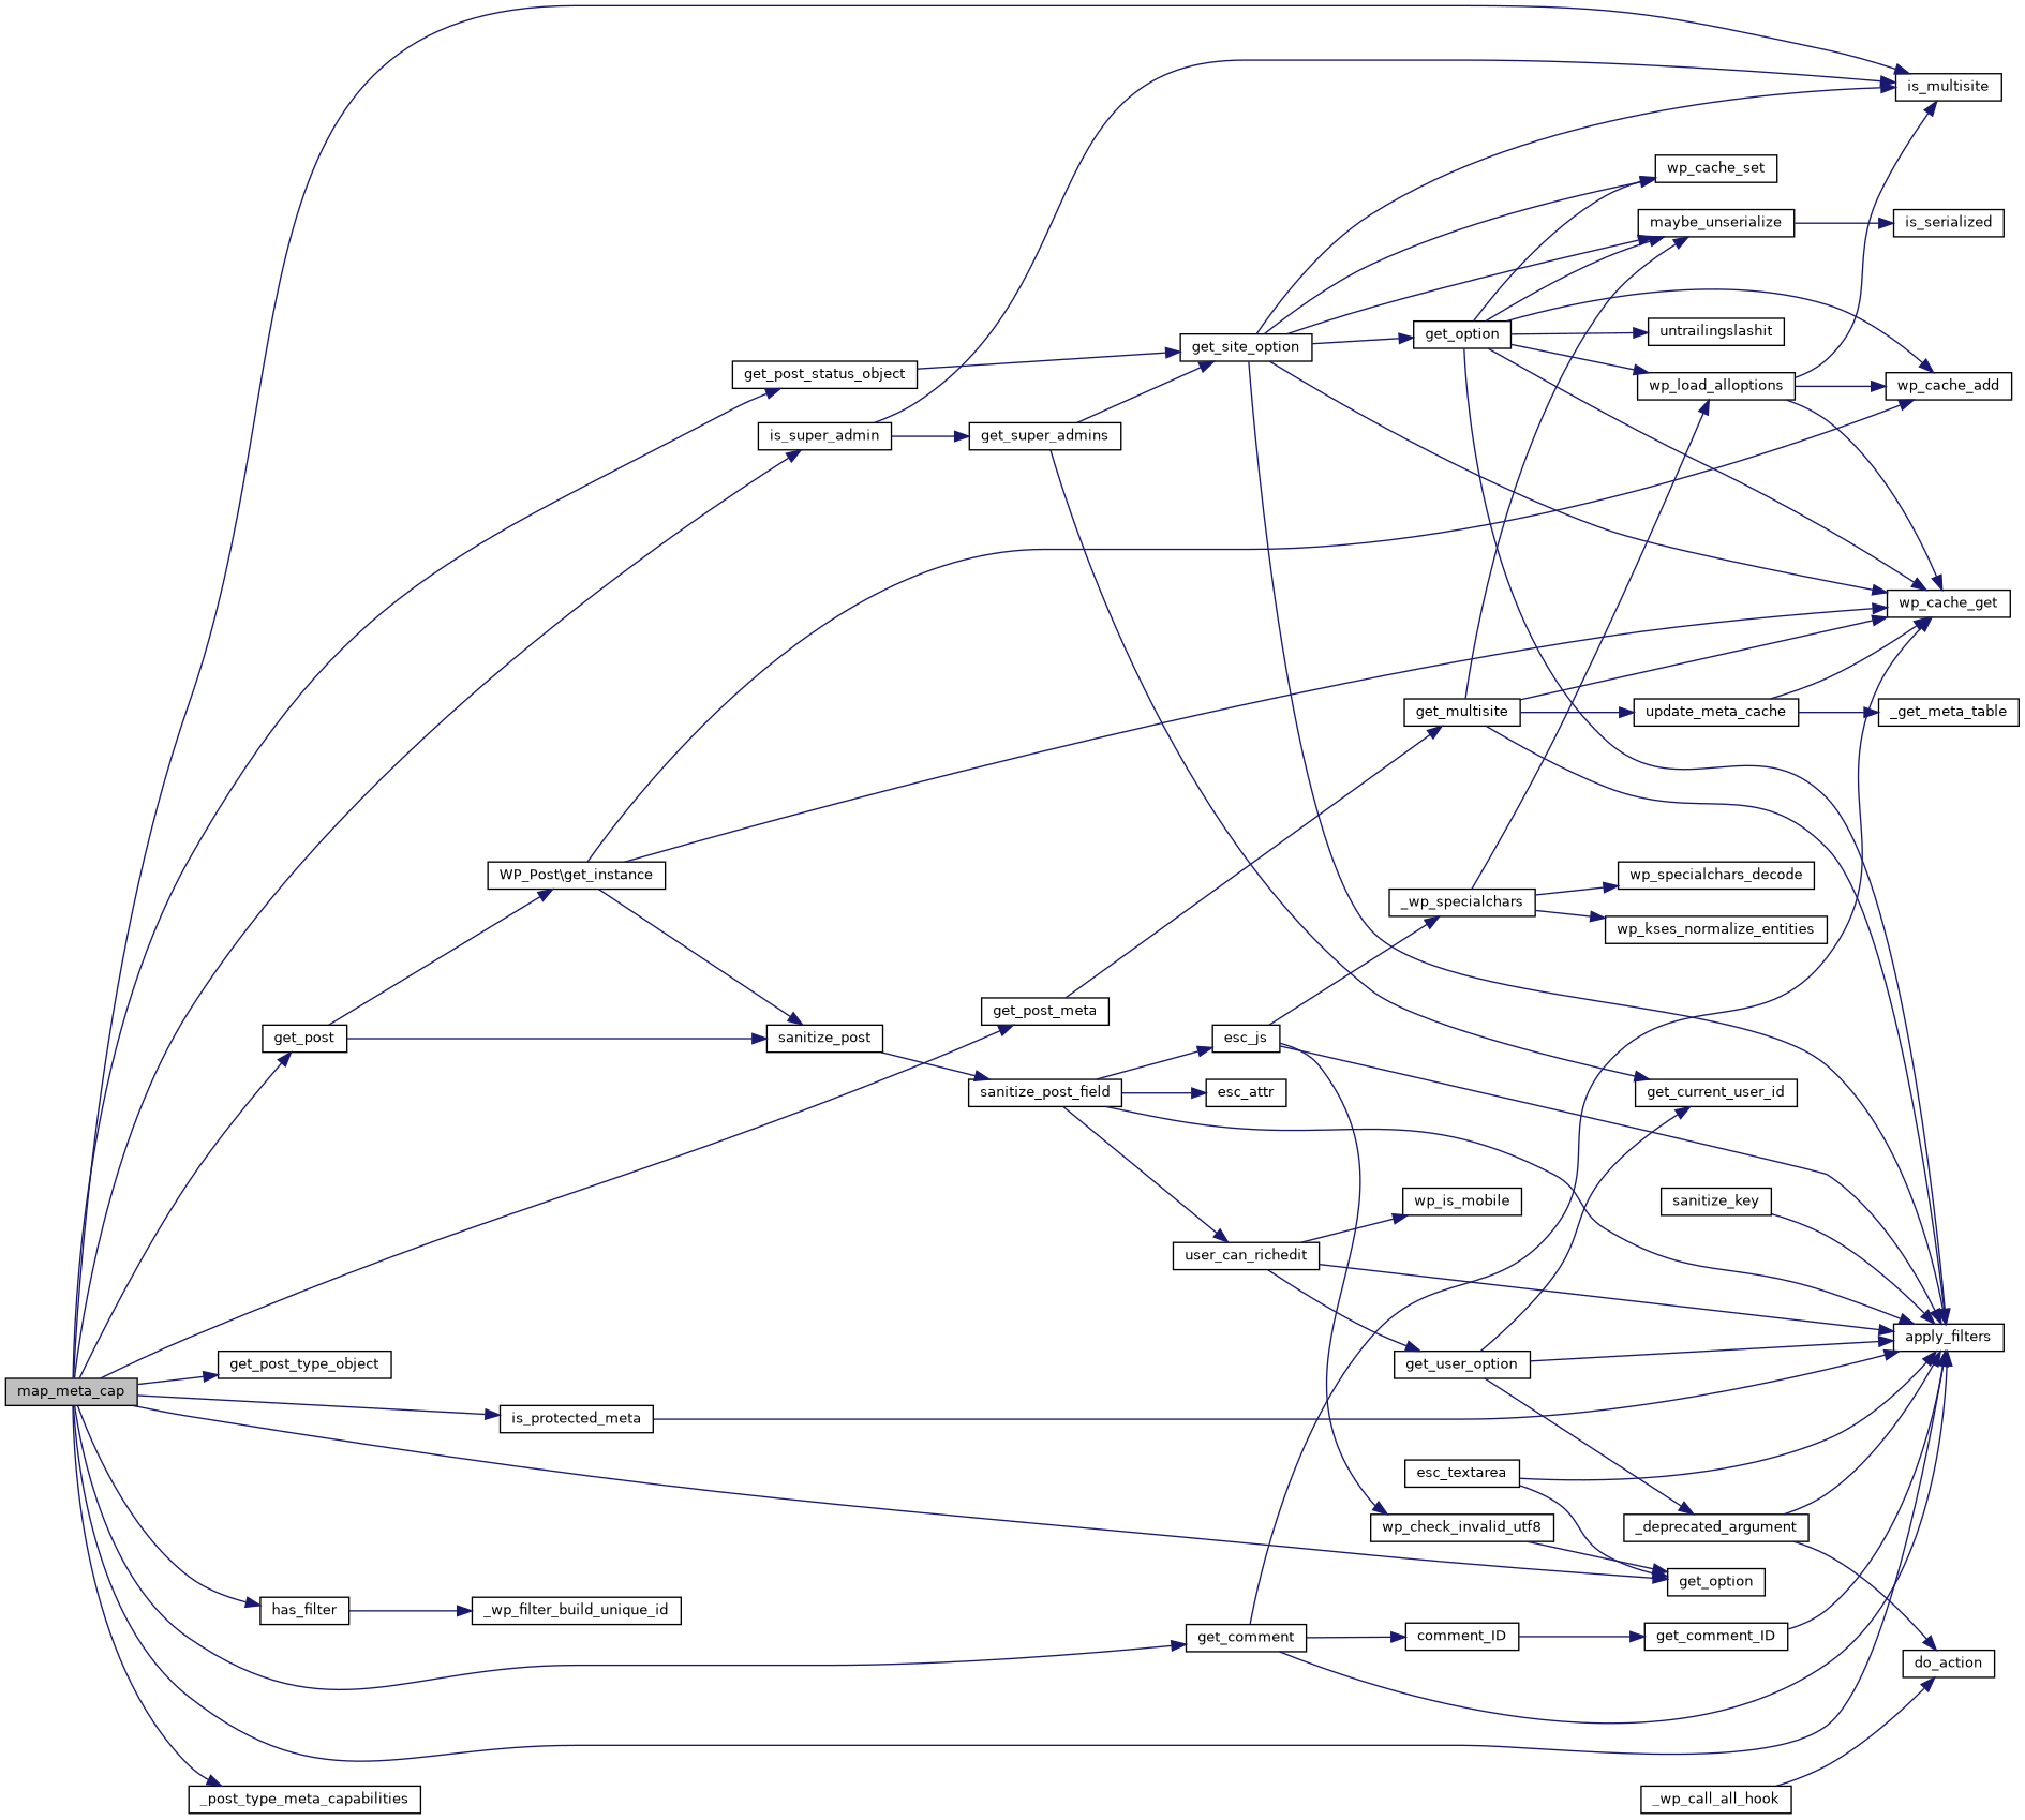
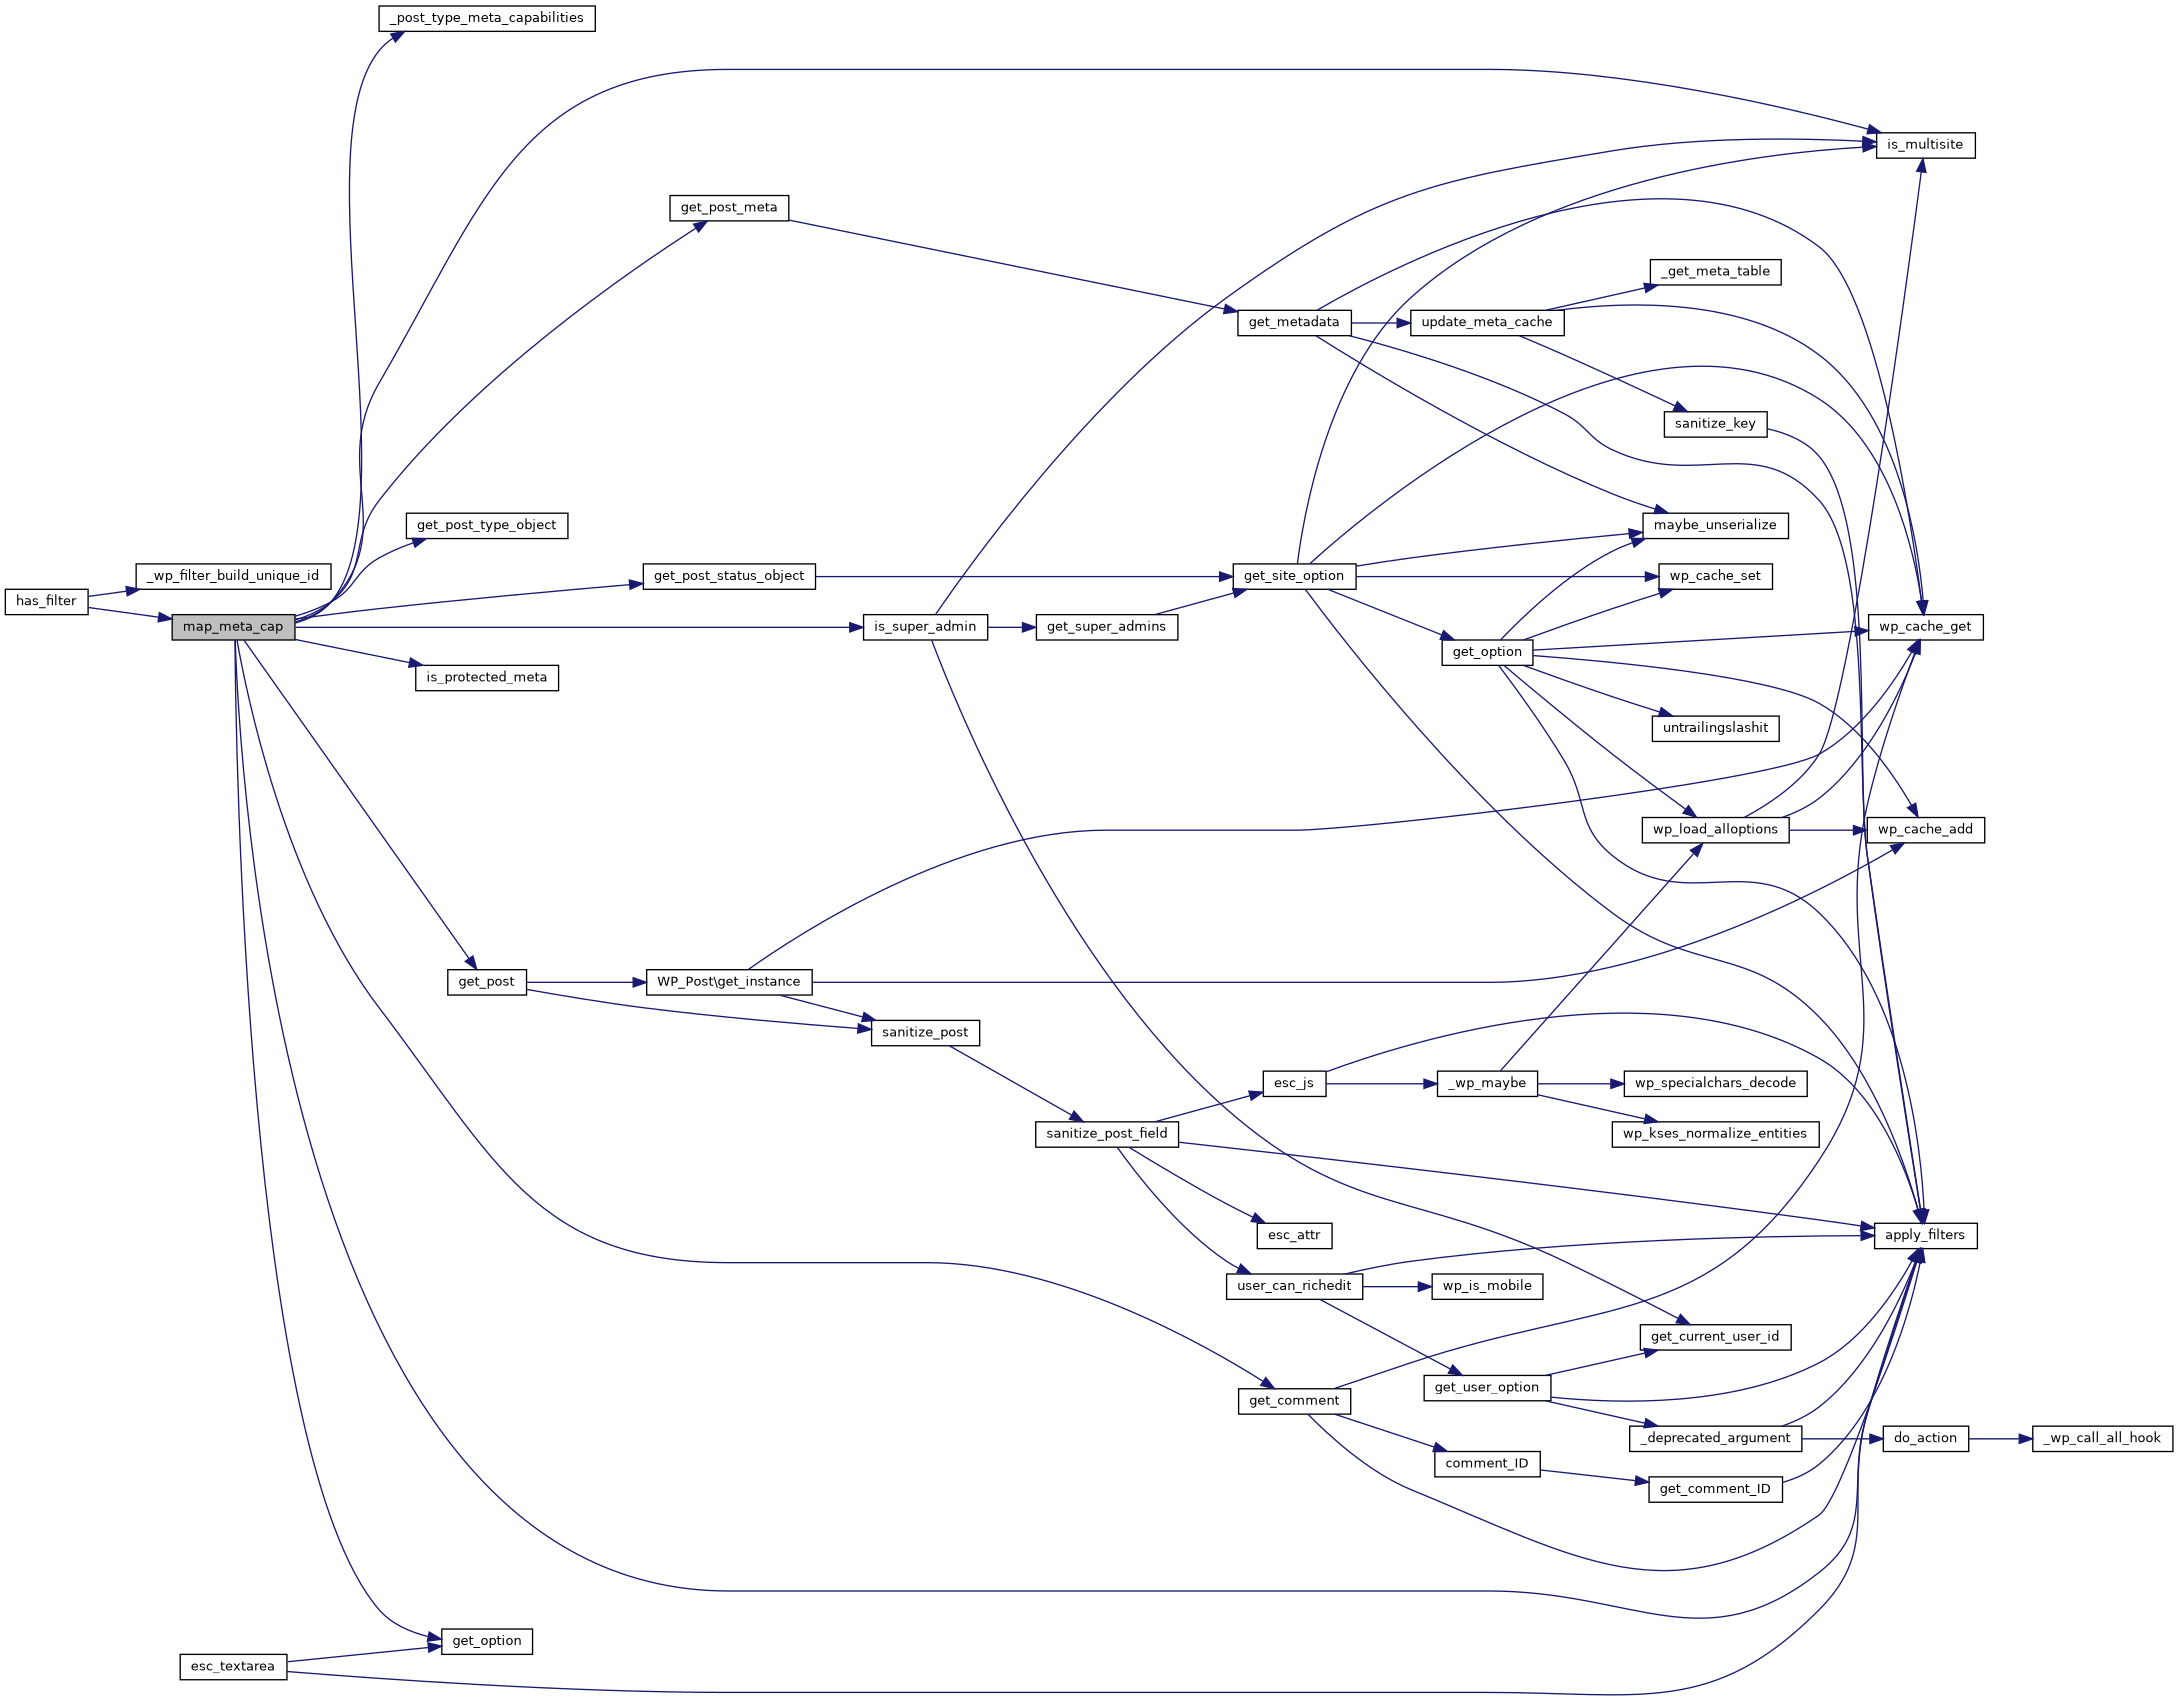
  digraph {
    rankdir=LR
    node [color=black fillcolor=white fontname=Helvetica fontsize=10 shape=record style=filled]
    edge [color=midnightblue fontname=Helvetica fontsize=10 labelfontname=Helvetica labelfontsize=10 style=solid]
    n1 [fillcolor=grey75 fontcolor=black height=0.2 label=map_meta_cap width=0.4]
    n2 [height=0.2 label=is_multisite width=0.4]
    n3 [height=0.2 label=is_super_admin width=0.4]
    n4 [height=0.2 label=apply_filters width=0.4]
    n5 [height=0.2 label=get_post width=0.4]
    n6 [height=0.2 label=get_option width=0.4]
    n7 [height=0.2 label=get_post_type_object width=0.4]
    n8 [height=0.2 label=get_post_meta width=0.4]
    n9 [height=0.2 label=get_post_status_object width=0.4]
    n10 [height=0.2 label=has_filter width=0.4]
    n11 [height=0.2 label=is_protected_meta width=0.4]
    n12 [height=0.2 label=get_comment width=0.4]
    n13 [height=0.2 label=_post_type_meta_capabilities width=0.4]
    n14 [height=0.2 label=get_current_user_id width=0.4]
    n15 [height=0.2 label=get_super_admins width=0.4]
    n16 [height=0.2 label=get_site_option width=0.4]
    n17 [height=0.2 label=wp_cache_get width=0.4]
    n18 [height=0.2 label=get_option width=0.4]
    n19 [height=0.2 label=wp_cache_set width=0.4]
    n20 [height=0.2 label=maybe_unserialize width=0.4]
    n21 [height=0.2 label=sanitize_post width=0.4]
    n22 [height=0.2 label="WP_Post\\get_instance" width=0.4]
-   n23 [height=0.2 label=get_multisite width=0.4]
+   n23 [height=0.2 label=get_metadata width=0.4]
    n24 [height=0.2 label=_wp_filter_build_unique_id width=0.4]
    n25 [height=0.2 label=comment_ID width=0.4]
    n26 [height=0.2 label=wp_load_alloptions width=0.4]
    n27 [height=0.2 label=wp_cache_add width=0.4]
    n28 [height=0.2 label=untrailingslashit width=0.4]
-   n29 [height=0.2 label=is_serialized width=0.4]
    n30 [height=0.2 label=sanitize_post_field width=0.4]
    n31 [height=0.2 label=user_can_richedit width=0.4]
    n32 [height=0.2 label=esc_attr width=0.4]
    n33 [height=0.2 label=esc_js width=0.4]
    n34 [height=0.2 label=get_user_option width=0.4]
    n35 [height=0.2 label=wp_is_mobile width=0.4]
-   n36 [height=0.2 label=wp_check_invalid_utf8 width=0.4]
-   n37 [height=0.2 label=_wp_specialchars width=0.4]
+   n37 [height=0.2 label=_wp_maybe width=0.4]
    n38 [height=0.2 label=esc_textarea width=0.4]
    n39 [height=0.2 label=_deprecated_argument width=0.4]
    n40 [height=0.2 label=do_action width=0.4]
    n41 [height=0.2 label=_wp_call_all_hook width=0.4]
    n42 [height=0.2 label=wp_specialchars_decode width=0.4]
    n43 [height=0.2 label=wp_kses_normalize_entities width=0.4]
    n44 [height=0.2 label=update_meta_cache width=0.4]
    n45 [height=0.2 label=_get_meta_table width=0.4]
    n46 [height=0.2 label=sanitize_key width=0.4]
    n47 [height=0.2 label=get_comment_ID width=0.4]
    n1 -> n2
    n1 -> n3
    n1 -> n4
    n1 -> n5
    n1 -> n6
    n1 -> n7
    n1 -> n8
    n1 -> n9
-   n1 -> n10
+   n10 -> n1
    n1 -> n11
    n1 -> n12
    n1 -> n13
    n3 -> n2
-   n15 -> n14
+   n3 -> n14
    n3 -> n15
    n5 -> n21
    n5 -> n22
    n8 -> n23
    n9 -> n16
    n10 -> n24
-   n11 -> n4
    n12 -> n4
    n12 -> n17
    n12 -> n25
    n15 -> n16
    n16 -> n2
    n16 -> n4
    n16 -> n17
    n16 -> n18
    n16 -> n19
    n16 -> n20
    n18 -> n4
    n18 -> n17
    n18 -> n19
    n18 -> n20
    n18 -> n26
    n18 -> n27
    n18 -> n28
-   n20 -> n29
    n21 -> n30
    n22 -> n17
    n22 -> n21
    n22 -> n27
    n23 -> n4
    n23 -> n17
    n23 -> n20
    n23 -> n44
    n25 -> n47
    n26 -> n2
    n26 -> n17
    n26 -> n27
    n30 -> n4
    n30 -> n31
    n30 -> n32
    n30 -> n33
    n31 -> n4
    n31 -> n34
    n31 -> n35
    n33 -> n4
-   n33 -> n36
    n33 -> n37
    n34 -> n4
    n34 -> n14
    n34 -> n39
-   n36 -> n6
    n37 -> n26
    n37 -> n42
    n37 -> n43
    n38 -> n4
    n38 -> n6
    n39 -> n4
    n39 -> n40
-   n41 -> n40
+   n40 -> n41
    n44 -> n17
    n44 -> n45
+   n44 -> n46
    n46 -> n4
    n47 -> n4
  }
